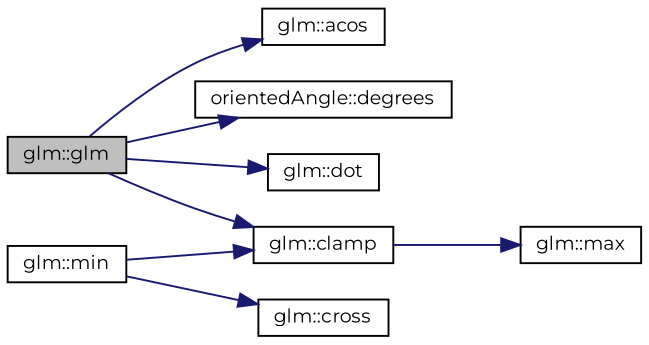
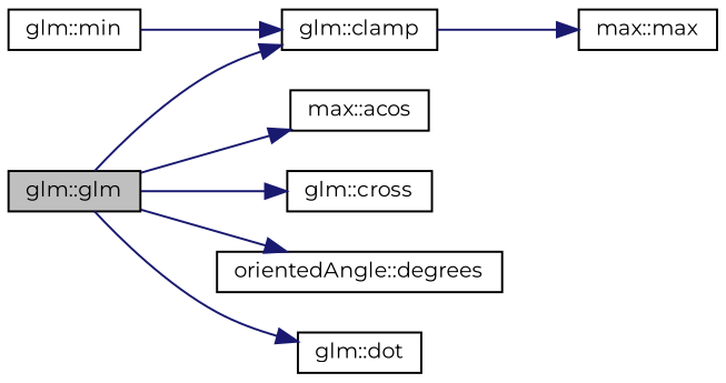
  digraph {
    fontname=Montserrat
    rankdir=LR
    node [color=black fontname=Montserrat fontsize=10 shape=record]
    edge [color=midnightblue fontname=Montserrat fontsize=10 labelfontname=FreeSans labelfontsize=10 style=solid]
    n1 [fillcolor=grey75 fontcolor=black height=0.2 label="glm::glm" style=filled width=0.4]
-   n2 [height=0.2 label="glm::acos" width=0.4]
+   n2 [height=0.2 label="max::acos" width=0.4]
    n3 [height=0.2 label="glm::clamp" width=0.4]
    n4 [height=0.2 label="glm::cross" width=0.4]
    n5 [height=0.2 label="orientedAngle::degrees" width=0.4]
    n6 [height=0.2 label="glm::dot" width=0.4]
-   n7 [height=0.2 label="glm::max" width=0.4]
+   n7 [height=0.2 label="max::max" width=0.4]
    n8 [height=0.2 label="glm::min" width=0.4]
    n1 -> n2
    n1 -> n3
-   n8 -> n4
+   n1 -> n4
    n1 -> n5
    n1 -> n6
    n3 -> n7
    n8 -> n3
  }
